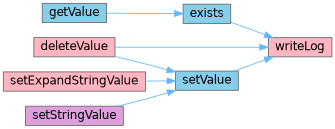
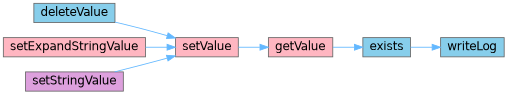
  digraph {
    rankdir=RL
    node [color=grey40 fillcolor=lightpink fontname=Helvetica fontsize=14 shape=box style=filled]
    edge [color=steelblue1 dir=back fontname=Helvetica fontsize=14 labelfontname=Helvetica labelfontsize=14 style=solid]
-   n1 [color=gray40 fontcolor=black height=0.2 label=writeLog width=0.4]
-   n2 [height=0.2 label=deleteValue width=0.4]
+   n1 [color=gray40 fillcolor=skyblue fontcolor=black height=0.2 label=writeLog width=0.4]
+   n2 [fillcolor=skyblue height=0.2 label=deleteValue width=0.4]
    n3 [fillcolor=skyblue height=0.2 label=exists width=0.4]
-   n4 [fillcolor=skyblue height=0.2 label=setValue width=0.4]
-   n5 [fillcolor=skyblue height=0.2 label=getValue width=0.4]
+   n4 [height=0.2 label=setValue width=0.4]
+   n5 [height=0.2 label=getValue width=0.4]
    n6 [height=0.2 label=setExpandStringValue width=0.4]
    n7 [fillcolor=plum height=0.2 label=setStringValue width=0.4]
-   n1 -> n2
    n1 -> n3
-   n1 -> n4
+   n5 -> n4
    n3 -> n5
    n4 -> n2
    n4 -> n6
    n4 -> n7
  }
